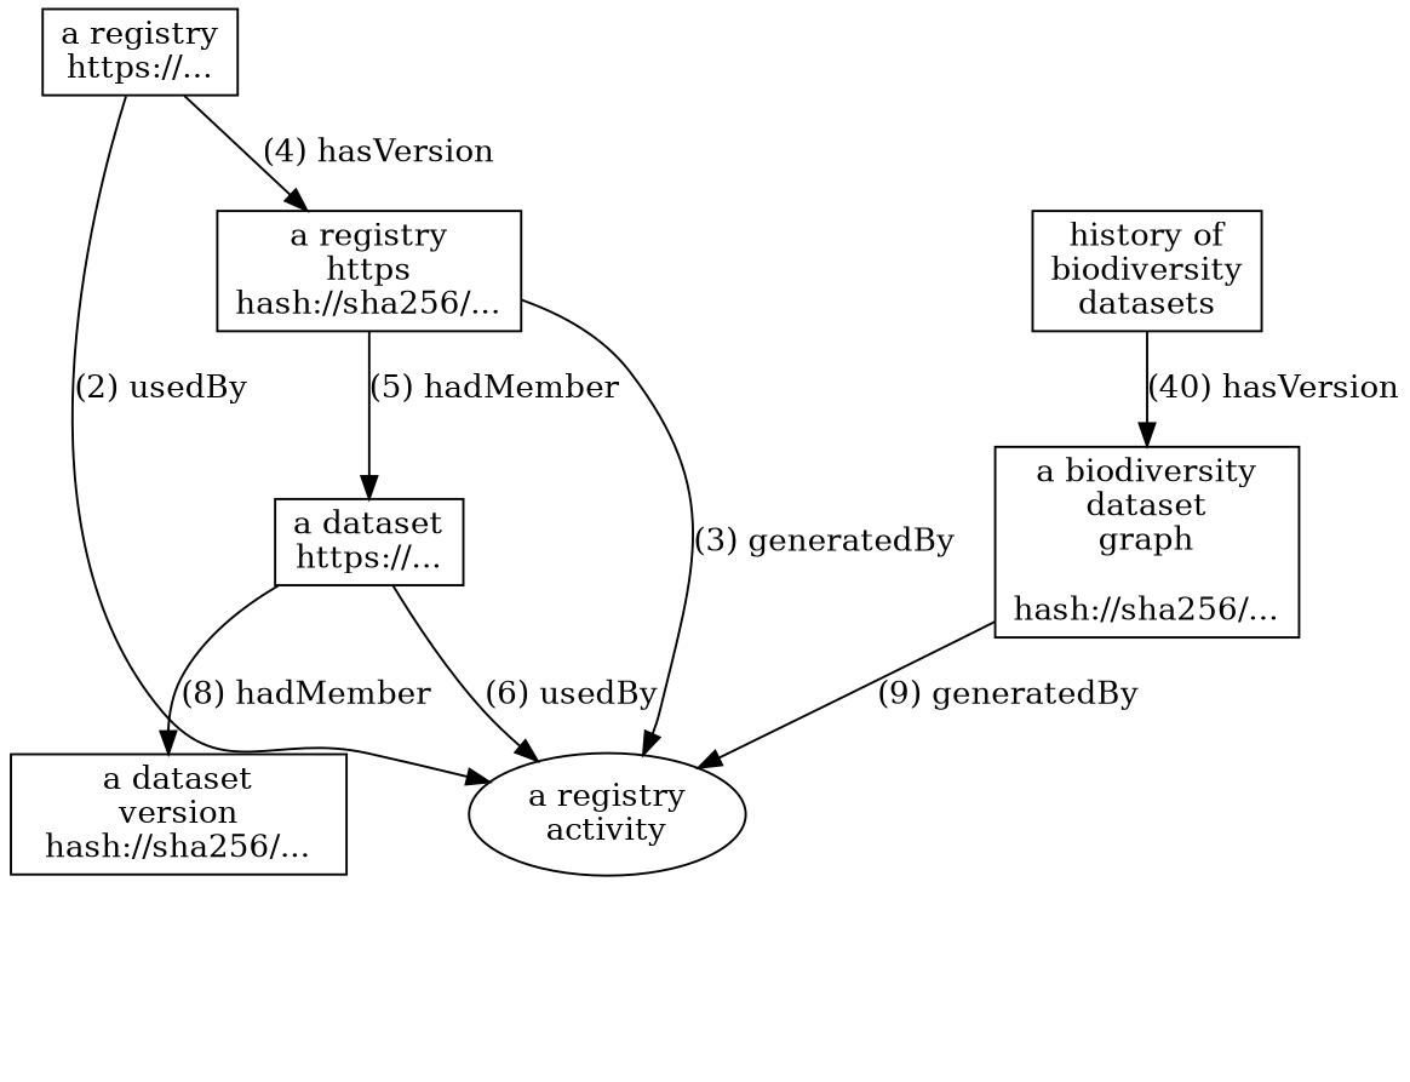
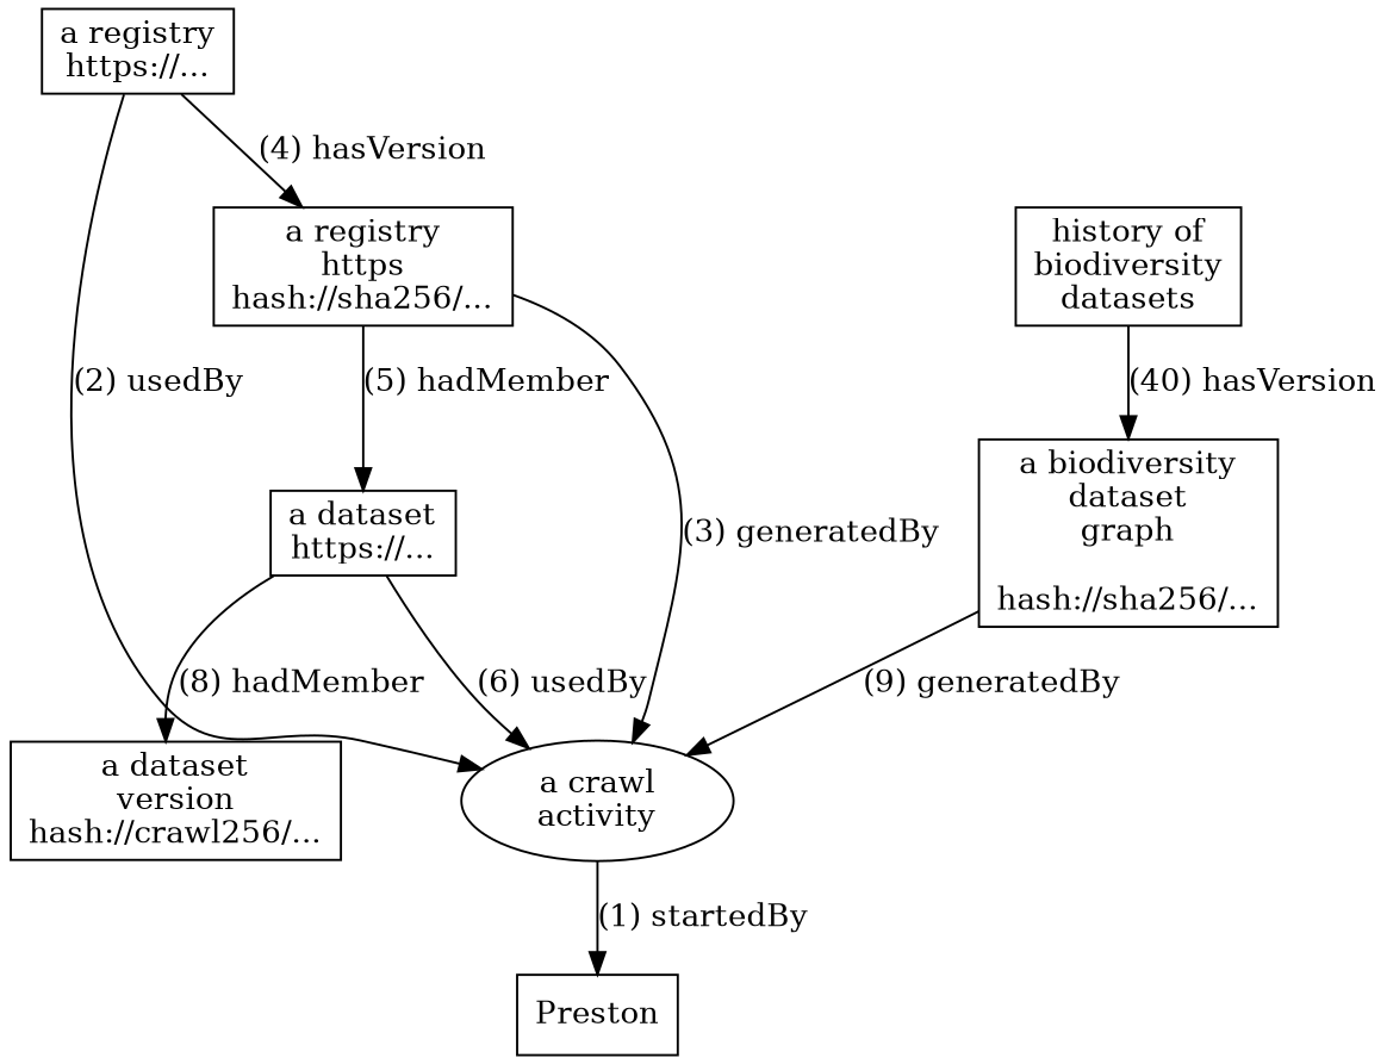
  digraph {
    node [shape=box]
    n1 [label="a registry\nhttps://..."]
-   n2 [label="a registry\nactivity" shape=""]
+   n2 [label="a crawl\nactivity" shape=""]
    n3 [label="a registry\nhttps\nhash://sha256/..."]
+   n4 [label=Preston]
    n5 [label="a dataset\nhttps://..."]
    n6 [label="history of\nbiodiversity\ndatasets"]
    n7 [label="a biodiversity\ndataset\ngraph\n\nhash://sha256/..."]
-   n8 [label="a dataset\nversion\nhash://sha256/..."]
+   n8 [label="a dataset\nversion\nhash://crawl256/..."]
    n1 -> n2 [label="(2) usedBy"]
    n1 -> n3 [label="(4) hasVersion"]
+   n2 -> n4 [label="(1) startedBy"]
    n3 -> n2 [label="(3) generatedBy"]
    n3 -> n5 [label="(5) hadMember"]
    n5 -> n2 [label="(6) usedBy"]
    n5 -> n8 [label="(8) hadMember"]
    n6 -> n7 [label="(40) hasVersion" shape=box]
    n7 -> n2 [label="(9) generatedBy"]
  }
